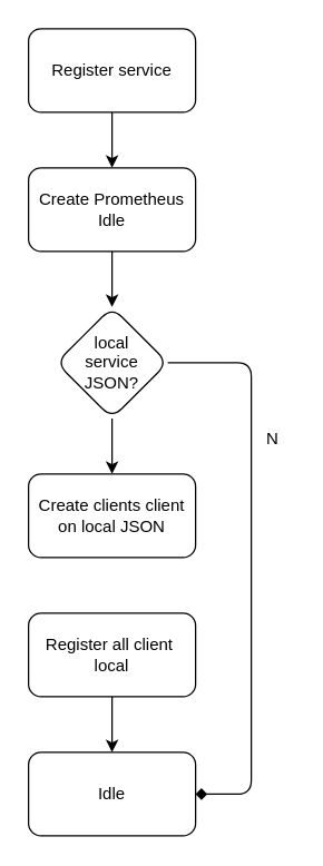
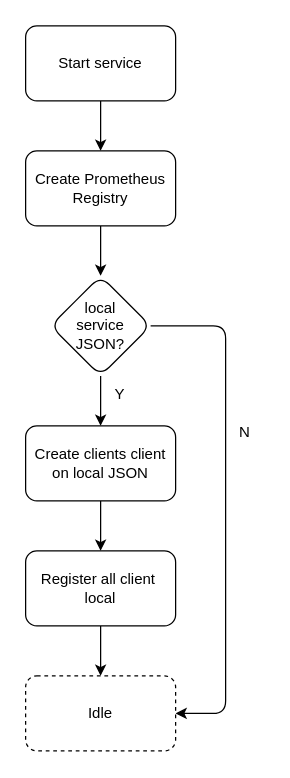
  <mxCell id="0" />
  <mxCell id="1" parent="0" />
  <mxCell id="2" value="" style="edgeStyle=none;html=1;" parent="1" source="3" target="5" edge="1"><mxGeometry relative="1" as="geometry" /></mxCell>
- <mxCell id="3" value="Register service" style="rounded=1;whiteSpace=wrap;html=1;" parent="1" vertex="1"><mxGeometry x="20" y="20" width="120" height="60" as="geometry" /></mxCell>
+ <mxCell id="3" value="Start service" style="rounded=1;whiteSpace=wrap;html=1;" parent="1" vertex="1"><mxGeometry x="20" y="20" width="120" height="60" as="geometry" /></mxCell>
  <mxCell id="4" value="" style="edgeStyle=none;html=1;" parent="1" source="5" target="8" edge="1"><mxGeometry relative="1" as="geometry" /></mxCell>
- <mxCell id="5" value="Create Prometheus&lt;br&gt;Idle" style="rounded=1;whiteSpace=wrap;html=1;" parent="1" vertex="1"><mxGeometry x="20" y="120" width="120" height="60" as="geometry" /></mxCell>
+ <mxCell id="5" value="Create Prometheus&lt;br&gt;Registry" style="rounded=1;whiteSpace=wrap;html=1;" parent="1" vertex="1"><mxGeometry x="20" y="120" width="120" height="60" as="geometry" /></mxCell>
  <mxCell id="6" value="" style="edgeStyle=none;html=1;" parent="1" source="8" target="10" edge="1"><mxGeometry relative="1" as="geometry" /></mxCell>
- <mxCell id="7" style="edgeStyle=none;html=1;exitX=1;exitY=0.5;exitDx=0;exitDy=0;entryX=1;entryY=0.5;entryDx=0;entryDy=0;endArrow=diamond;" parent="1" source="8" target="15" edge="1"><mxGeometry relative="1" as="geometry"><Array as="points"><mxPoint x="180" y="260" /><mxPoint x="180" y="570" /></Array><mxPoint x="180" y="500" as="targetPoint" /></mxGeometry></mxCell>
+ <mxCell id="7" style="edgeStyle=none;html=1;exitX=1;exitY=0.5;exitDx=0;exitDy=0;entryX=1;entryY=0.5;entryDx=0;entryDy=0;" parent="1" source="8" target="15" edge="1"><mxGeometry relative="1" as="geometry"><Array as="points"><mxPoint x="180" y="260" /><mxPoint x="180" y="570" /></Array><mxPoint x="180" y="500" as="targetPoint" /></mxGeometry></mxCell>
  <mxCell id="8" value="local&lt;br&gt;service &lt;br&gt;JSON?" style="rhombus;whiteSpace=wrap;html=1;rounded=1;" parent="1" vertex="1"><mxGeometry x="40" y="220" width="80" height="80" as="geometry" /></mxCell>
+ <mxCell id="9" value="" style="edgeStyle=none;html=1;" parent="1" source="10" target="13" edge="1"><mxGeometry relative="1" as="geometry" /></mxCell>
  <mxCell id="10" value="Create clients client on local JSON" style="whiteSpace=wrap;html=1;rounded=1;" parent="1" vertex="1"><mxGeometry x="20" y="340" width="120" height="60" as="geometry" /></mxCell>
+ <mxCell id="11" value="Y" style="text;html=1;align=center;verticalAlign=middle;resizable=0;points=[];autosize=1;strokeColor=none;fillColor=none;" parent="1" vertex="1"><mxGeometry x="80" y="300" width="30" height="30" as="geometry" /></mxCell>
  <mxCell id="12" value="" style="edgeStyle=none;html=1;" edge="1" parent="1" source="13" target="15"><mxGeometry relative="1" as="geometry" /></mxCell>
  <mxCell id="13" value="Register all client&amp;nbsp;&lt;br&gt;local" style="whiteSpace=wrap;html=1;rounded=1;" parent="1" vertex="1"><mxGeometry x="20" y="440" width="120" height="60" as="geometry" /></mxCell>
- <mxCell id="14" value="N" style="text;html=1;align=center;verticalAlign=middle;resizable=0;points=[];autosize=1;strokeColor=none;fillColor=none;" parent="1" vertex="1"><mxGeometry x="180" y="300" width="30" height="30" as="geometry" /></mxCell>
- <mxCell id="15" value="Idle" style="whiteSpace=wrap;html=1;rounded=1;" vertex="1" parent="1"><mxGeometry x="20" y="540" width="120" height="60" as="geometry" /></mxCell>
+ <mxCell id="14" value="N" style="text;html=1;align=center;verticalAlign=middle;resizable=0;points=[];autosize=1;strokeColor=none;fillColor=none;" parent="1" vertex="1"><mxGeometry x="180" y="330" width="30" height="30" as="geometry" /></mxCell>
+ <mxCell id="15" value="Idle" style="whiteSpace=wrap;html=1;rounded=1;dashed=1;" vertex="1" parent="1"><mxGeometry x="20" y="540" width="120" height="60" as="geometry" /></mxCell>
